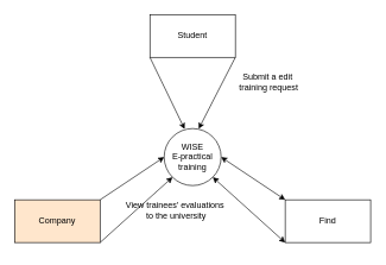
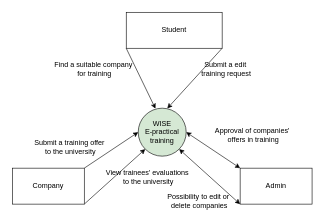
  <mxCell id="0" />
  <mxCell id="1" parent="0" />
- <mxCell id="2" value="Find" style="rounded=0;whiteSpace=wrap;html=1;" parent="1" vertex="1"><mxGeometry x="400" y="280" width="120" height="60" as="geometry" /></mxCell>
+ <mxCell id="2" value="Admin" style="rounded=0;whiteSpace=wrap;html=1;" parent="1" vertex="1"><mxGeometry x="400" y="280" width="120" height="60" as="geometry" /></mxCell>
  <mxCell id="3" style="rounded=0;orthogonalLoop=1;jettySize=auto;html=1;exitX=1;exitY=1;exitDx=0;exitDy=0;entryX=0;entryY=1;entryDx=0;entryDy=0;" edge="1" parent="1" source="4" target="10"><mxGeometry relative="1" as="geometry" /></mxCell>
- <mxCell id="4" value="Company" style="rounded=0;whiteSpace=wrap;html=1;fillColor=#ffe6cc;" parent="1" vertex="1"><mxGeometry x="20" y="280" width="120" height="60" as="geometry" /></mxCell>
- <mxCell id="5" value="Student" style="rounded=0;whiteSpace=wrap;html=1;" parent="1" vertex="1"><mxGeometry x="210" y="20" width="120" height="60" as="geometry" /></mxCell>
+ <mxCell id="4" value="Company" style="rounded=0;whiteSpace=wrap;html=1;" parent="1" vertex="1"><mxGeometry x="20" y="280" width="120" height="60" as="geometry" /></mxCell>
+ <mxCell id="5" value="Student" style="rounded=0;whiteSpace=wrap;html=1;" parent="1" vertex="1"><mxGeometry x="210" y="20" width="160" height="60" as="geometry" /></mxCell>
  <mxCell id="6" value="" style="endArrow=classic;html=1;exitX=0;exitY=1;exitDx=0;exitDy=0;" parent="1" source="5" edge="1"><mxGeometry width="50" height="50" relative="1" as="geometry"><mxPoint x="270" y="290" as="sourcePoint" /><mxPoint x="258.773" y="180.706" as="targetPoint" /></mxGeometry></mxCell>
+ <mxCell id="7" value="Find a suitable company&lt;br&gt;&amp;nbsp;for training" style="text;html=1;align=center;verticalAlign=middle;resizable=0;points=[];autosize=1;" parent="1" vertex="1"><mxGeometry x="80" y="100" width="150" height="30" as="geometry" /></mxCell>
  <mxCell id="8" value="" style="endArrow=classic;html=1;exitX=1;exitY=1;exitDx=0;exitDy=0;" parent="1" source="5" edge="1"><mxGeometry width="50" height="50" relative="1" as="geometry"><mxPoint x="270" y="290" as="sourcePoint" /><mxPoint x="278.485" y="180.402" as="targetPoint" /></mxGeometry></mxCell>
  <mxCell id="9" value="Submit a edit&lt;br&gt;&amp;nbsp;training request" style="text;html=1;align=center;verticalAlign=middle;resizable=0;points=[];autosize=1;" parent="1" vertex="1"><mxGeometry x="320" y="100" width="110" height="30" as="geometry" /></mxCell>
- <mxCell id="10" value="&lt;span&gt;WISE&lt;br&gt;E-practical training&lt;/span&gt;" style="ellipse;whiteSpace=wrap;html=1;aspect=fixed;" parent="1" vertex="1"><mxGeometry x="230" y="180" width="80" height="80" as="geometry" /></mxCell>
+ <mxCell id="10" value="&lt;span&gt;WISE&lt;br&gt;E-practical training&lt;/span&gt;" style="ellipse;whiteSpace=wrap;html=1;aspect=fixed;fillColor=#d5e8d4;" parent="1" vertex="1"><mxGeometry x="230" y="180" width="80" height="80" as="geometry" /></mxCell>
  <mxCell id="11" value="" style="endArrow=classic;html=1;exitX=1;exitY=0;exitDx=0;exitDy=0;entryX=0;entryY=0.5;entryDx=0;entryDy=0;" parent="1" source="4" target="10" edge="1"><mxGeometry width="50" height="50" relative="1" as="geometry"><mxPoint x="270" y="290" as="sourcePoint" /><mxPoint x="320" y="240" as="targetPoint" /></mxGeometry></mxCell>
+ <mxCell id="12" value="Submit a training offer&lt;br&gt;&amp;nbsp;to the university" style="text;html=1;align=center;verticalAlign=middle;resizable=0;points=[];autosize=1;" parent="1" vertex="1"><mxGeometry x="50" y="230" width="130" height="30" as="geometry" /></mxCell>
  <mxCell id="13" value="" style="endArrow=classic;startArrow=classic;html=1;entryX=1;entryY=0.5;entryDx=0;entryDy=0;exitX=0;exitY=0;exitDx=0;exitDy=0;" parent="1" source="2" target="10" edge="1"><mxGeometry width="50" height="50" relative="1" as="geometry"><mxPoint x="270" y="290" as="sourcePoint" /><mxPoint x="320" y="240" as="targetPoint" /></mxGeometry></mxCell>
+ <mxCell id="14" value="Approval of companies'&lt;br&gt;&amp;nbsp;offers in training" style="text;html=1;align=center;verticalAlign=middle;resizable=0;points=[];autosize=1;" parent="1" vertex="1"><mxGeometry x="350" y="210" width="140" height="30" as="geometry" /></mxCell>
  <mxCell id="15" value="" style="endArrow=classic;startArrow=classic;html=1;entryX=1;entryY=1;entryDx=0;entryDy=0;exitX=0;exitY=1;exitDx=0;exitDy=0;" parent="1" source="2" target="10" edge="1"><mxGeometry width="50" height="50" relative="1" as="geometry"><mxPoint x="270" y="290" as="sourcePoint" /><mxPoint x="320" y="240" as="targetPoint" /></mxGeometry></mxCell>
+ <mxCell id="16" value="Possibility to edit or&lt;br&gt;&amp;nbsp;delete companies" style="text;html=1;align=center;verticalAlign=middle;resizable=0;points=[];autosize=1;" parent="1" vertex="1"><mxGeometry x="270" y="320" width="120" height="30" as="geometry" /></mxCell>
  <mxCell id="17" value="View trainees' evaluations&lt;br&gt;&amp;nbsp;to the university" style="text;html=1;align=center;verticalAlign=middle;resizable=0;points=[];autosize=1;" vertex="1" parent="1"><mxGeometry x="170" y="280" width="150" height="30" as="geometry" /></mxCell>
